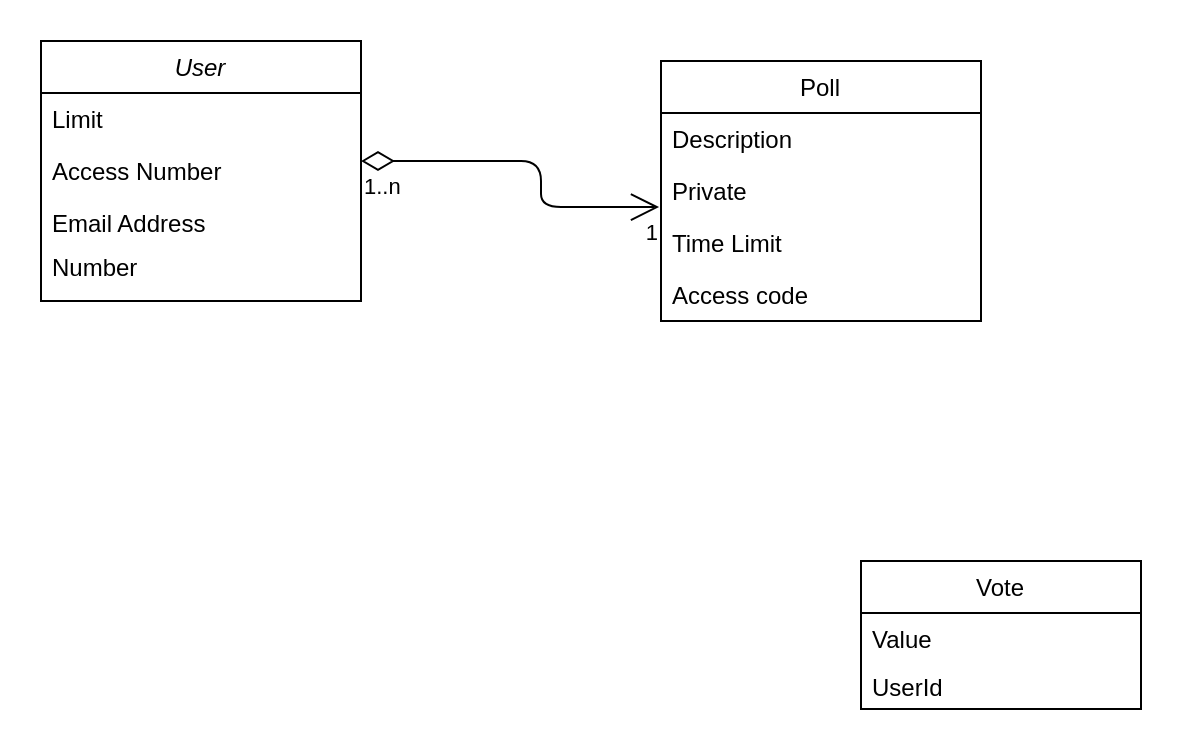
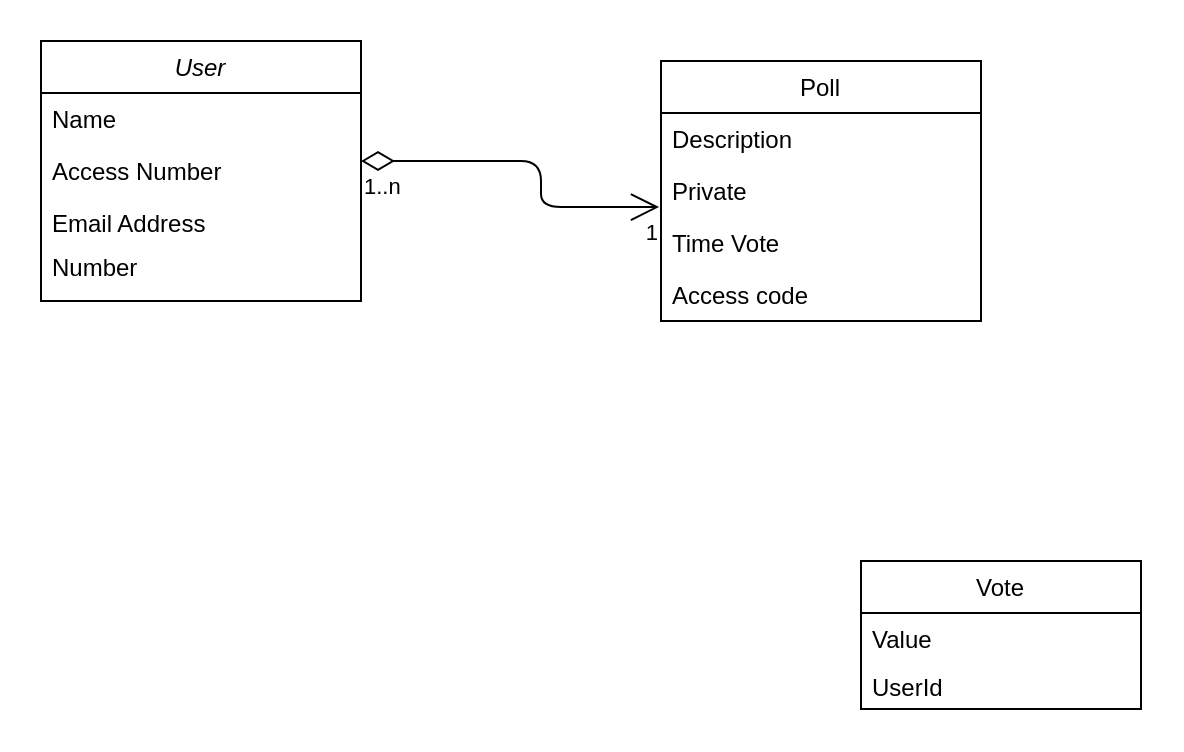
  <mxCell id="0" />
  <mxCell id="1" parent="0" />
  <mxCell id="2" value="User" style="swimlane;fontStyle=2;align=center;verticalAlign=top;childLayout=stackLayout;horizontal=1;startSize=26;horizontalStack=0;resizeParent=1;resizeLast=0;collapsible=1;marginBottom=0;rounded=0;shadow=0;strokeWidth=1;" parent="1" vertex="1"><mxGeometry x="20" y="20" width="160" height="130" as="geometry"><mxRectangle x="230" y="140" width="160" height="26" as="alternateBounds" /></mxGeometry></mxCell>
- <mxCell id="3" value="Limit" style="text;align=left;verticalAlign=top;spacingLeft=4;spacingRight=4;overflow=hidden;rotatable=0;points=[[0,0.5],[1,0.5]];portConstraint=eastwest;" parent="2" vertex="1"><mxGeometry y="26" width="160" height="26" as="geometry" /></mxCell>
+ <mxCell id="3" value="Name" style="text;align=left;verticalAlign=top;spacingLeft=4;spacingRight=4;overflow=hidden;rotatable=0;points=[[0,0.5],[1,0.5]];portConstraint=eastwest;" parent="2" vertex="1"><mxGeometry y="26" width="160" height="26" as="geometry" /></mxCell>
  <mxCell id="4" value="Access Number" style="text;align=left;verticalAlign=top;spacingLeft=4;spacingRight=4;overflow=hidden;rotatable=0;points=[[0,0.5],[1,0.5]];portConstraint=eastwest;rounded=0;shadow=0;html=0;" parent="2" vertex="1"><mxGeometry y="52" width="160" height="26" as="geometry" /></mxCell>
  <mxCell id="5" value="Email Address" style="text;align=left;verticalAlign=top;spacingLeft=4;spacingRight=4;overflow=hidden;rotatable=0;points=[[0,0.5],[1,0.5]];portConstraint=eastwest;rounded=0;shadow=0;html=0;" parent="2" vertex="1"><mxGeometry y="78" width="160" height="22" as="geometry" /></mxCell>
  <mxCell id="6" value="Number" style="text;align=left;verticalAlign=top;spacingLeft=4;spacingRight=4;overflow=hidden;rotatable=0;points=[[0,0.5],[1,0.5]];portConstraint=eastwest;rounded=0;shadow=0;html=0;" parent="2" vertex="1"><mxGeometry y="100" width="160" height="22" as="geometry" /></mxCell>
  <mxCell id="7" value="" style="endArrow=open;html=1;endSize=12;startArrow=diamondThin;startSize=14;startFill=0;edgeStyle=orthogonalEdgeStyle;entryX=-0.006;entryY=0.808;entryDx=0;entryDy=0;entryPerimeter=0;" parent="1" edge="1"><mxGeometry relative="1" as="geometry"><mxPoint x="180" y="80" as="sourcePoint" /><mxPoint x="329.04" y="103.008" as="targetPoint" /><Array as="points"><mxPoint x="270" y="80" /><mxPoint x="270" y="103" /></Array></mxGeometry></mxCell>
  <mxCell id="8" value="1..n" style="edgeLabel;resizable=0;html=1;align=left;verticalAlign=top;" parent="7" connectable="0" vertex="1"><mxGeometry x="-1" relative="1" as="geometry" /></mxCell>
  <mxCell id="9" value="1" style="edgeLabel;resizable=0;html=1;align=right;verticalAlign=top;" parent="7" connectable="0" vertex="1"><mxGeometry x="1" relative="1" as="geometry" /></mxCell>
  <mxCell id="10" value="Poll" style="swimlane;fontStyle=0;align=center;verticalAlign=top;childLayout=stackLayout;horizontal=1;startSize=26;horizontalStack=0;resizeParent=1;resizeLast=0;collapsible=1;marginBottom=0;rounded=0;shadow=0;strokeWidth=1;" parent="1" vertex="1"><mxGeometry x="330" y="30" width="160" height="130" as="geometry"><mxRectangle x="550" y="140" width="160" height="26" as="alternateBounds" /></mxGeometry></mxCell>
  <mxCell id="11" value="Description" style="text;align=left;verticalAlign=top;spacingLeft=4;spacingRight=4;overflow=hidden;rotatable=0;points=[[0,0.5],[1,0.5]];portConstraint=eastwest;" parent="10" vertex="1"><mxGeometry y="26" width="160" height="26" as="geometry" /></mxCell>
  <mxCell id="12" value="Private" style="text;align=left;verticalAlign=top;spacingLeft=4;spacingRight=4;overflow=hidden;rotatable=0;points=[[0,0.5],[1,0.5]];portConstraint=eastwest;" parent="10" vertex="1"><mxGeometry y="52" width="160" height="26" as="geometry" /></mxCell>
- <mxCell id="13" value="Time Limit&#10;" style="text;align=left;verticalAlign=top;spacingLeft=4;spacingRight=4;overflow=hidden;rotatable=0;points=[[0,0.5],[1,0.5]];portConstraint=eastwest;" parent="10" vertex="1"><mxGeometry y="78" width="160" height="26" as="geometry" /></mxCell>
+ <mxCell id="13" value="Time Vote&#10;" style="text;align=left;verticalAlign=top;spacingLeft=4;spacingRight=4;overflow=hidden;rotatable=0;points=[[0,0.5],[1,0.5]];portConstraint=eastwest;" parent="10" vertex="1"><mxGeometry y="78" width="160" height="26" as="geometry" /></mxCell>
  <mxCell id="14" value="Access code" style="text;align=left;verticalAlign=top;spacingLeft=4;spacingRight=4;overflow=hidden;rotatable=0;points=[[0,0.5],[1,0.5]];portConstraint=eastwest;" parent="10" vertex="1"><mxGeometry y="104" width="160" height="26" as="geometry" /></mxCell>
  <mxCell id="15" value="Vote" style="swimlane;fontStyle=0;childLayout=stackLayout;horizontal=1;startSize=26;fillColor=none;horizontalStack=0;resizeParent=1;resizeParentMax=0;resizeLast=0;collapsible=1;marginBottom=0;" parent="1" vertex="1"><mxGeometry x="430" y="280" width="140" height="74" as="geometry" /></mxCell>
  <mxCell id="16" value="Value" style="text;strokeColor=none;fillColor=none;align=left;verticalAlign=top;spacingLeft=4;spacingRight=4;overflow=hidden;rotatable=0;points=[[0,0.5],[1,0.5]];portConstraint=eastwest;" parent="15" vertex="1"><mxGeometry y="26" width="140" height="24" as="geometry" /></mxCell>
  <mxCell id="17" value="UserId" style="text;strokeColor=none;fillColor=none;align=left;verticalAlign=top;spacingLeft=4;spacingRight=4;overflow=hidden;rotatable=0;points=[[0,0.5],[1,0.5]];portConstraint=eastwest;" parent="15" vertex="1"><mxGeometry y="50" width="140" height="24" as="geometry" /></mxCell>
